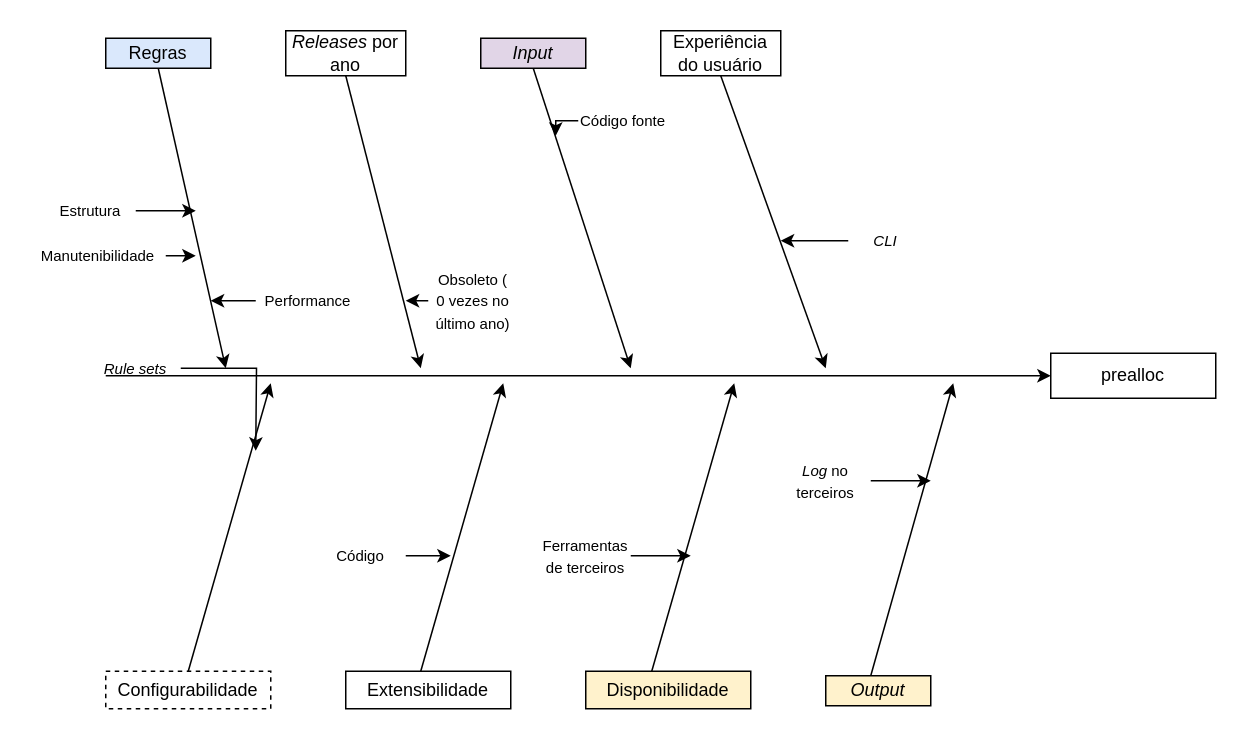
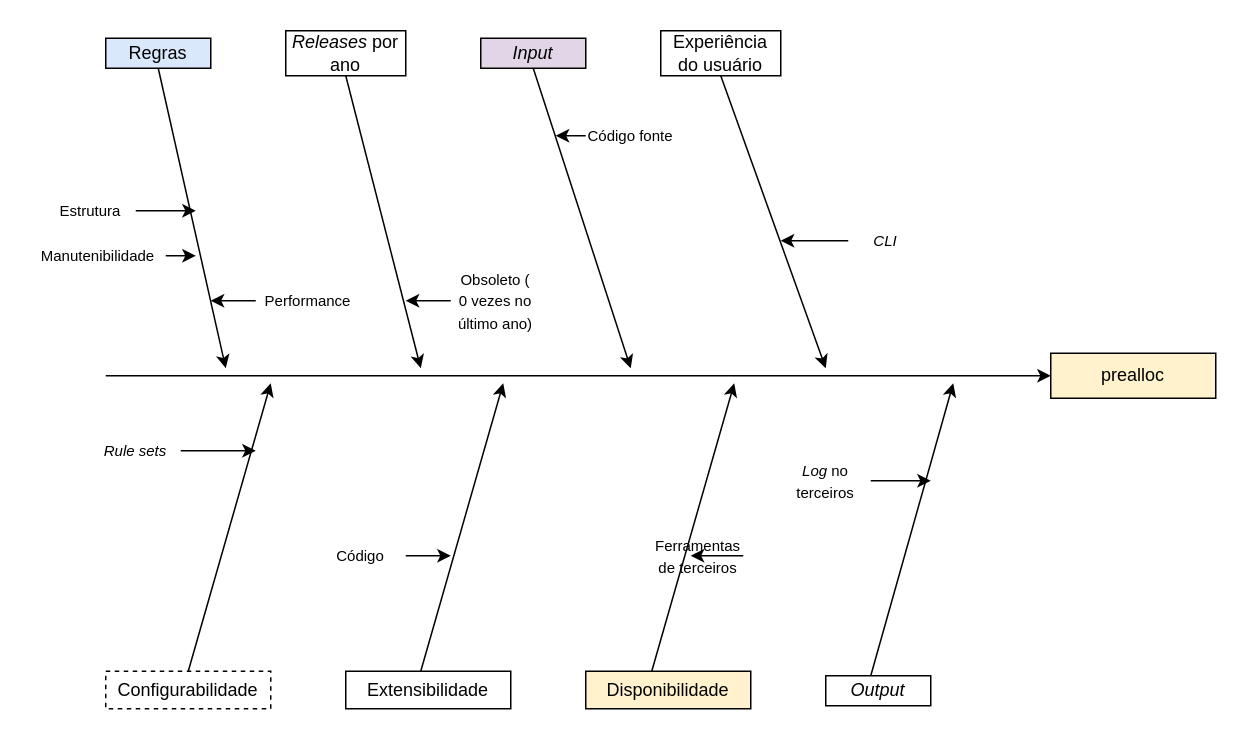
  <mxCell id="0" />
  <mxCell id="1" parent="0" />
- <mxCell id="2" value="prealloc" style="rounded=0;whiteSpace=wrap;html=1;" parent="1" vertex="1"><mxGeometry x="700" y="235" width="110" height="30" as="geometry" /></mxCell>
+ <mxCell id="2" value="prealloc" style="rounded=0;whiteSpace=wrap;html=1;fillColor=#fff2cc;" parent="1" vertex="1"><mxGeometry x="700" y="235" width="110" height="30" as="geometry" /></mxCell>
  <mxCell id="3" value="" style="endArrow=classic;html=1;rounded=0;entryX=0;entryY=0.5;entryDx=0;entryDy=0;" parent="1" target="2" edge="1"><mxGeometry width="50" height="50" relative="1" as="geometry"><mxPoint x="70" y="250" as="sourcePoint" /><mxPoint x="460" y="245" as="targetPoint" /></mxGeometry></mxCell>
  <mxCell id="4" value="Regras" style="rounded=0;whiteSpace=wrap;html=1;fillColor=#dae8fc;" parent="1" vertex="1"><mxGeometry x="70" y="25" width="70" height="20" as="geometry" /></mxCell>
  <mxCell id="5" value="&lt;i&gt;Releases&lt;/i&gt;&amp;nbsp;por ano" style="rounded=0;whiteSpace=wrap;html=1;" parent="1" vertex="1"><mxGeometry x="190" y="20" width="80" height="30" as="geometry" /></mxCell>
  <mxCell id="6" value="&lt;i&gt;Input&lt;/i&gt;" style="rounded=0;whiteSpace=wrap;html=1;fillColor=#e1d5e7;" parent="1" vertex="1"><mxGeometry x="320" y="25" width="70" height="20" as="geometry" /></mxCell>
  <mxCell id="7" value="Configurabilidade" style="rounded=0;whiteSpace=wrap;html=1;dashed=1;" parent="1" vertex="1"><mxGeometry x="70" y="447" width="110" height="25" as="geometry" /></mxCell>
  <mxCell id="8" value="Extensibilidade" style="rounded=0;whiteSpace=wrap;html=1;" parent="1" vertex="1"><mxGeometry x="230" y="447" width="110" height="25" as="geometry" /></mxCell>
  <mxCell id="9" value="Disponibilidade" style="rounded=0;whiteSpace=wrap;html=1;fillColor=#fff2cc;" parent="1" vertex="1"><mxGeometry x="390" y="447" width="110" height="25" as="geometry" /></mxCell>
  <mxCell id="10" value="Experiência do usuário" style="rounded=0;whiteSpace=wrap;html=1;" parent="1" vertex="1"><mxGeometry x="440" y="20" width="80" height="30" as="geometry" /></mxCell>
- <mxCell id="11" value="&lt;i&gt;Output&lt;/i&gt;" style="rounded=0;whiteSpace=wrap;html=1;fillColor=#fff2cc;" parent="1" vertex="1"><mxGeometry x="550" y="450" width="70" height="20" as="geometry" /></mxCell>
+ <mxCell id="11" value="&lt;i&gt;Output&lt;/i&gt;" style="rounded=0;whiteSpace=wrap;html=1;" parent="1" vertex="1"><mxGeometry x="550" y="450" width="70" height="20" as="geometry" /></mxCell>
  <mxCell id="12" value="" style="endArrow=classic;html=1;rounded=0;exitX=0.5;exitY=1;exitDx=0;exitDy=0;" parent="1" source="4" edge="1"><mxGeometry width="50" height="50" relative="1" as="geometry"><mxPoint x="410" y="295" as="sourcePoint" /><mxPoint x="150" y="245" as="targetPoint" /></mxGeometry></mxCell>
  <mxCell id="13" value="" style="endArrow=classic;html=1;rounded=0;exitX=0.5;exitY=1;exitDx=0;exitDy=0;" parent="1" source="5" edge="1"><mxGeometry width="50" height="50" relative="1" as="geometry"><mxPoint x="410" y="295" as="sourcePoint" /><mxPoint x="280" y="245" as="targetPoint" /></mxGeometry></mxCell>
  <mxCell id="14" value="" style="endArrow=classic;html=1;rounded=0;exitX=0.5;exitY=1;exitDx=0;exitDy=0;" parent="1" source="6" edge="1"><mxGeometry width="50" height="50" relative="1" as="geometry"><mxPoint x="410" y="295" as="sourcePoint" /><mxPoint x="420" y="245" as="targetPoint" /></mxGeometry></mxCell>
  <mxCell id="15" value="" style="endArrow=classic;html=1;rounded=0;exitX=0.5;exitY=1;exitDx=0;exitDy=0;" parent="1" source="10" edge="1"><mxGeometry width="50" height="50" relative="1" as="geometry"><mxPoint x="410" y="295" as="sourcePoint" /><mxPoint x="550" y="245" as="targetPoint" /></mxGeometry></mxCell>
  <mxCell id="16" value="" style="endArrow=classic;html=1;rounded=0;exitX=0.5;exitY=0;exitDx=0;exitDy=0;" parent="1" source="7" edge="1"><mxGeometry width="50" height="50" relative="1" as="geometry"><mxPoint x="410" y="295" as="sourcePoint" /><mxPoint x="180" y="255" as="targetPoint" /></mxGeometry></mxCell>
  <mxCell id="17" value="" style="endArrow=classic;html=1;rounded=0;exitX=0.5;exitY=0;exitDx=0;exitDy=0;" parent="1" edge="1"><mxGeometry width="50" height="50" relative="1" as="geometry"><mxPoint x="280" y="447" as="sourcePoint" /><mxPoint x="335" y="255" as="targetPoint" /></mxGeometry></mxCell>
  <mxCell id="18" value="" style="endArrow=classic;html=1;rounded=0;exitX=0.5;exitY=0;exitDx=0;exitDy=0;" parent="1" edge="1"><mxGeometry width="50" height="50" relative="1" as="geometry"><mxPoint x="434" y="447" as="sourcePoint" /><mxPoint x="489" y="255" as="targetPoint" /></mxGeometry></mxCell>
  <mxCell id="19" value="" style="endArrow=classic;html=1;rounded=0;exitX=0.5;exitY=0;exitDx=0;exitDy=0;" parent="1" edge="1"><mxGeometry width="50" height="50" relative="1" as="geometry"><mxPoint x="580" y="450" as="sourcePoint" /><mxPoint x="635" y="255" as="targetPoint" /></mxGeometry></mxCell>
  <mxCell id="20" style="edgeStyle=orthogonalEdgeStyle;rounded=0;orthogonalLoop=1;jettySize=auto;html=1;exitX=1;exitY=0.5;exitDx=0;exitDy=0;" parent="1" source="21" edge="1"><mxGeometry relative="1" as="geometry"><mxPoint x="130" y="140" as="targetPoint" /></mxGeometry></mxCell>
  <mxCell id="21" value="&lt;span style=&quot;font-size: 10px;&quot;&gt;Estrutura&lt;/span&gt;" style="text;html=1;strokeColor=none;fillColor=none;align=center;verticalAlign=middle;whiteSpace=wrap;rounded=0;" parent="1" vertex="1"><mxGeometry x="30" y="125" width="60" height="30" as="geometry" /></mxCell>
  <mxCell id="22" style="edgeStyle=orthogonalEdgeStyle;rounded=0;orthogonalLoop=1;jettySize=auto;html=1;exitX=1;exitY=0.5;exitDx=0;exitDy=0;" parent="1" source="23" edge="1"><mxGeometry relative="1" as="geometry"><mxPoint x="130" y="170" as="targetPoint" /></mxGeometry></mxCell>
  <mxCell id="23" value="&lt;font style=&quot;font-size: 10px;&quot;&gt;Manutenibilidade&lt;/font&gt;" style="text;html=1;strokeColor=none;fillColor=none;align=center;verticalAlign=middle;whiteSpace=wrap;rounded=0;" parent="1" vertex="1"><mxGeometry y="155" width="90" height="30" as="geometry" x="20" /></mxCell>
  <mxCell id="24" style="edgeStyle=orthogonalEdgeStyle;rounded=0;orthogonalLoop=1;jettySize=auto;html=1;exitX=0;exitY=0.5;exitDx=0;exitDy=0;" parent="1" source="25" edge="1"><mxGeometry relative="1" as="geometry"><mxPoint x="140" y="200" as="targetPoint" /></mxGeometry></mxCell>
  <mxCell id="25" value="&lt;span style=&quot;font-size: 10px;&quot;&gt;Performance&lt;/span&gt;" style="text;html=1;strokeColor=none;fillColor=none;align=center;verticalAlign=middle;whiteSpace=wrap;rounded=0;" parent="1" vertex="1"><mxGeometry x="170" y="185" width="70" height="30" as="geometry" /></mxCell>
  <mxCell id="26" style="edgeStyle=orthogonalEdgeStyle;rounded=0;orthogonalLoop=1;jettySize=auto;html=1;exitX=0;exitY=0.5;exitDx=0;exitDy=0;" parent="1" source="27" edge="1"><mxGeometry relative="1" as="geometry"><mxPoint x="270" y="200" as="targetPoint" /></mxGeometry></mxCell>
- <mxCell id="27" value="&lt;font style=&quot;font-size: 10px;&quot;&gt;Obsoleto (&lt;br&gt;0 vezes no último ano)&lt;br&gt;&lt;/font&gt;" style="text;html=1;strokeColor=none;fillColor=none;align=center;verticalAlign=middle;whiteSpace=wrap;rounded=0;" parent="1" vertex="1"><mxGeometry x="285" y="185" width="60" height="30" as="geometry" /></mxCell>
+ <mxCell id="27" value="&lt;font style=&quot;font-size: 10px;&quot;&gt;Obsoleto (&lt;br&gt;0 vezes no último ano)&lt;br&gt;&lt;/font&gt;" style="text;html=1;strokeColor=none;fillColor=none;align=center;verticalAlign=middle;whiteSpace=wrap;rounded=0;" parent="1" vertex="1"><mxGeometry x="300" y="185" width="60" height="30" as="geometry" /></mxCell>
  <mxCell id="28" style="edgeStyle=orthogonalEdgeStyle;rounded=0;orthogonalLoop=1;jettySize=auto;html=1;exitX=0;exitY=0.5;exitDx=0;exitDy=0;" parent="1" source="29" edge="1"><mxGeometry relative="1" as="geometry"><mxPoint x="370" y="90" as="targetPoint" /></mxGeometry></mxCell>
- <mxCell id="29" value="&lt;font style=&quot;font-size: 10px;&quot;&gt;Código fonte&lt;/font&gt;" style="text;html=1;strokeColor=none;fillColor=none;align=center;verticalAlign=middle;whiteSpace=wrap;rounded=0;" parent="1" vertex="1"><mxGeometry x="385" y="65" width="60" height="30" as="geometry" /></mxCell>
+ <mxCell id="29" value="&lt;font style=&quot;font-size: 10px;&quot;&gt;Código fonte&lt;/font&gt;" style="text;html=1;strokeColor=none;fillColor=none;align=center;verticalAlign=middle;whiteSpace=wrap;rounded=0;" parent="1" vertex="1"><mxGeometry x="390" y="75" width="60" height="30" as="geometry" /></mxCell>
  <mxCell id="30" style="edgeStyle=orthogonalEdgeStyle;rounded=0;orthogonalLoop=1;jettySize=auto;html=1;exitX=0;exitY=0.5;exitDx=0;exitDy=0;" parent="1" source="31" edge="1"><mxGeometry relative="1" as="geometry"><mxPoint x="520" y="160" as="targetPoint" /></mxGeometry></mxCell>
  <mxCell id="31" value="&lt;span style=&quot;font-size: 10px;&quot;&gt;&lt;i&gt;CLI&lt;/i&gt;&lt;/span&gt;" style="text;html=1;strokeColor=none;fillColor=none;align=center;verticalAlign=middle;whiteSpace=wrap;rounded=0;" parent="1" vertex="1"><mxGeometry x="565" y="145" width="50" height="30" as="geometry" /></mxCell>
  <mxCell id="32" style="edgeStyle=orthogonalEdgeStyle;rounded=0;orthogonalLoop=1;jettySize=auto;html=1;exitX=1;exitY=0.5;exitDx=0;exitDy=0;" parent="1" source="33" edge="1"><mxGeometry relative="1" as="geometry"><mxPoint x="170" y="300" as="targetPoint" /></mxGeometry></mxCell>
- <mxCell id="33" value="&lt;span style=&quot;font-size: 10px;&quot;&gt;&lt;i&gt;Rule sets&lt;/i&gt;&lt;/span&gt;" style="text;html=1;strokeColor=none;fillColor=none;align=center;verticalAlign=middle;whiteSpace=wrap;rounded=0;" parent="1" vertex="1"><mxGeometry x="60" y="230" width="60" height="30" as="geometry" /></mxCell>
+ <mxCell id="33" value="&lt;span style=&quot;font-size: 10px;&quot;&gt;&lt;i&gt;Rule sets&lt;/i&gt;&lt;/span&gt;" style="text;html=1;strokeColor=none;fillColor=none;align=center;verticalAlign=middle;whiteSpace=wrap;rounded=0;" parent="1" vertex="1"><mxGeometry x="60" y="285" width="60" height="30" as="geometry" /></mxCell>
  <mxCell id="34" style="edgeStyle=orthogonalEdgeStyle;rounded=0;orthogonalLoop=1;jettySize=auto;html=1;exitX=1;exitY=0.5;exitDx=0;exitDy=0;" parent="1" source="35" edge="1"><mxGeometry relative="1" as="geometry"><mxPoint x="300" y="370" as="targetPoint" /></mxGeometry></mxCell>
  <mxCell id="35" value="&lt;span style=&quot;font-size: 10px;&quot;&gt;Código&lt;/span&gt;" style="text;html=1;strokeColor=none;fillColor=none;align=center;verticalAlign=middle;whiteSpace=wrap;rounded=0;" parent="1" vertex="1"><mxGeometry x="210" y="355" width="60" height="30" as="geometry" /></mxCell>
  <mxCell id="36" style="edgeStyle=orthogonalEdgeStyle;rounded=0;orthogonalLoop=1;jettySize=auto;html=1;exitX=1;exitY=0.5;exitDx=0;exitDy=0;" parent="1" source="37" edge="1"><mxGeometry relative="1" as="geometry"><mxPoint x="460" y="370" as="targetPoint" /></mxGeometry></mxCell>
- <mxCell id="37" value="&lt;span style=&quot;font-size: 10px;&quot;&gt;Ferramentas de terceiros&lt;/span&gt;" style="text;html=1;strokeColor=none;fillColor=none;align=center;verticalAlign=middle;whiteSpace=wrap;rounded=0;" parent="1" vertex="1"><mxGeometry x="360" y="355" width="60" height="30" as="geometry" /></mxCell>
+ <mxCell id="37" value="&lt;span style=&quot;font-size: 10px;&quot;&gt;Ferramentas de terceiros&lt;/span&gt;" style="text;html=1;strokeColor=none;fillColor=none;align=center;verticalAlign=middle;whiteSpace=wrap;rounded=0;" parent="1" vertex="1"><mxGeometry x="435" y="355" width="60" height="30" as="geometry" /></mxCell>
  <mxCell id="38" style="edgeStyle=orthogonalEdgeStyle;rounded=0;orthogonalLoop=1;jettySize=auto;html=1;exitX=1;exitY=0.5;exitDx=0;exitDy=0;" parent="1" source="39" edge="1"><mxGeometry relative="1" as="geometry"><mxPoint x="620" y="320" as="targetPoint" /></mxGeometry></mxCell>
  <mxCell id="39" value="&lt;span style=&quot;font-size: 10px;&quot;&gt;&lt;i&gt;Log&lt;/i&gt;&amp;nbsp;no terceiros&lt;/span&gt;" style="text;html=1;strokeColor=none;fillColor=none;align=center;verticalAlign=middle;whiteSpace=wrap;rounded=0;" parent="1" vertex="1"><mxGeometry x="520" y="305" width="60" height="30" as="geometry" /></mxCell>
